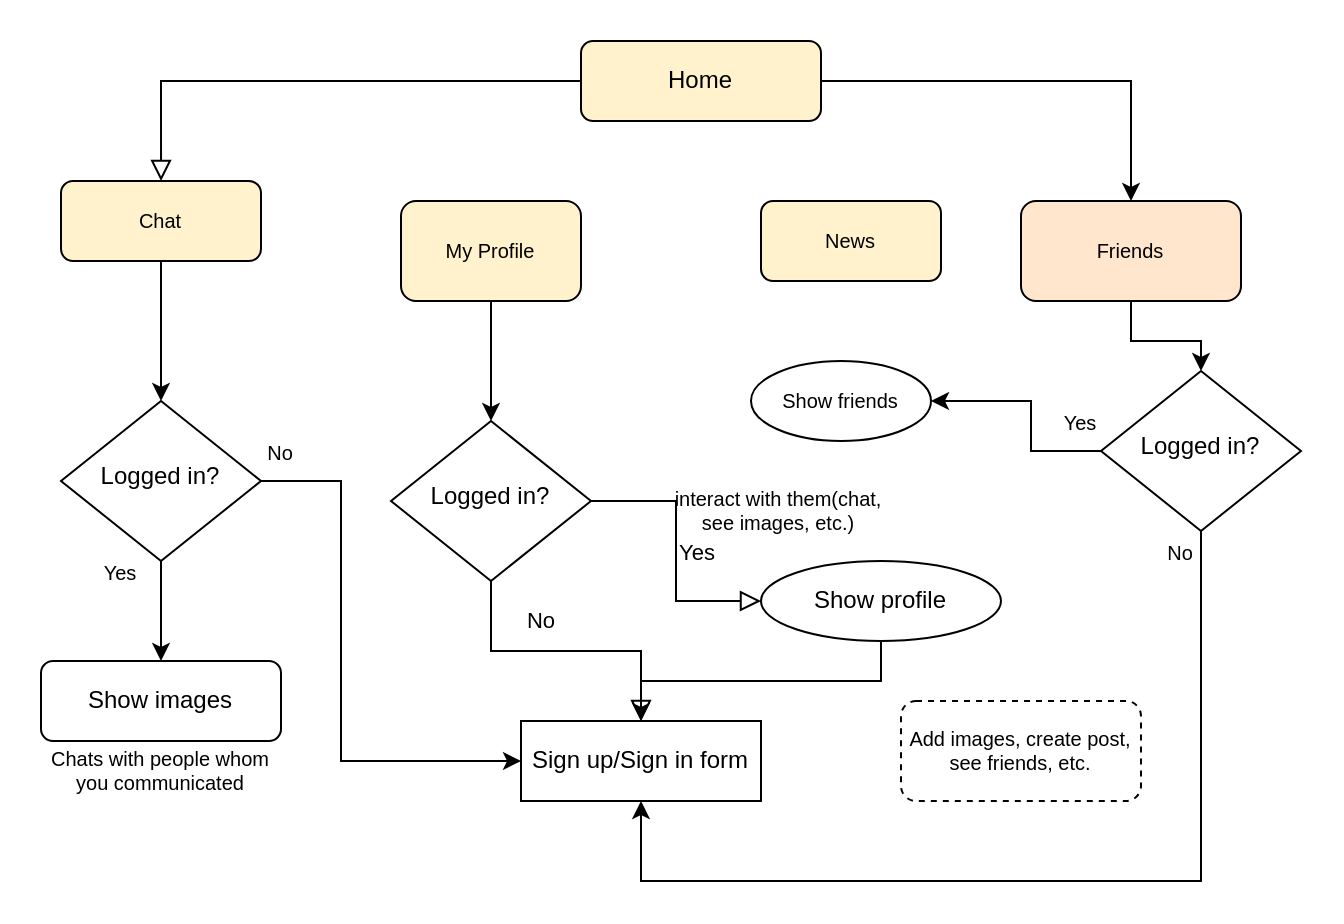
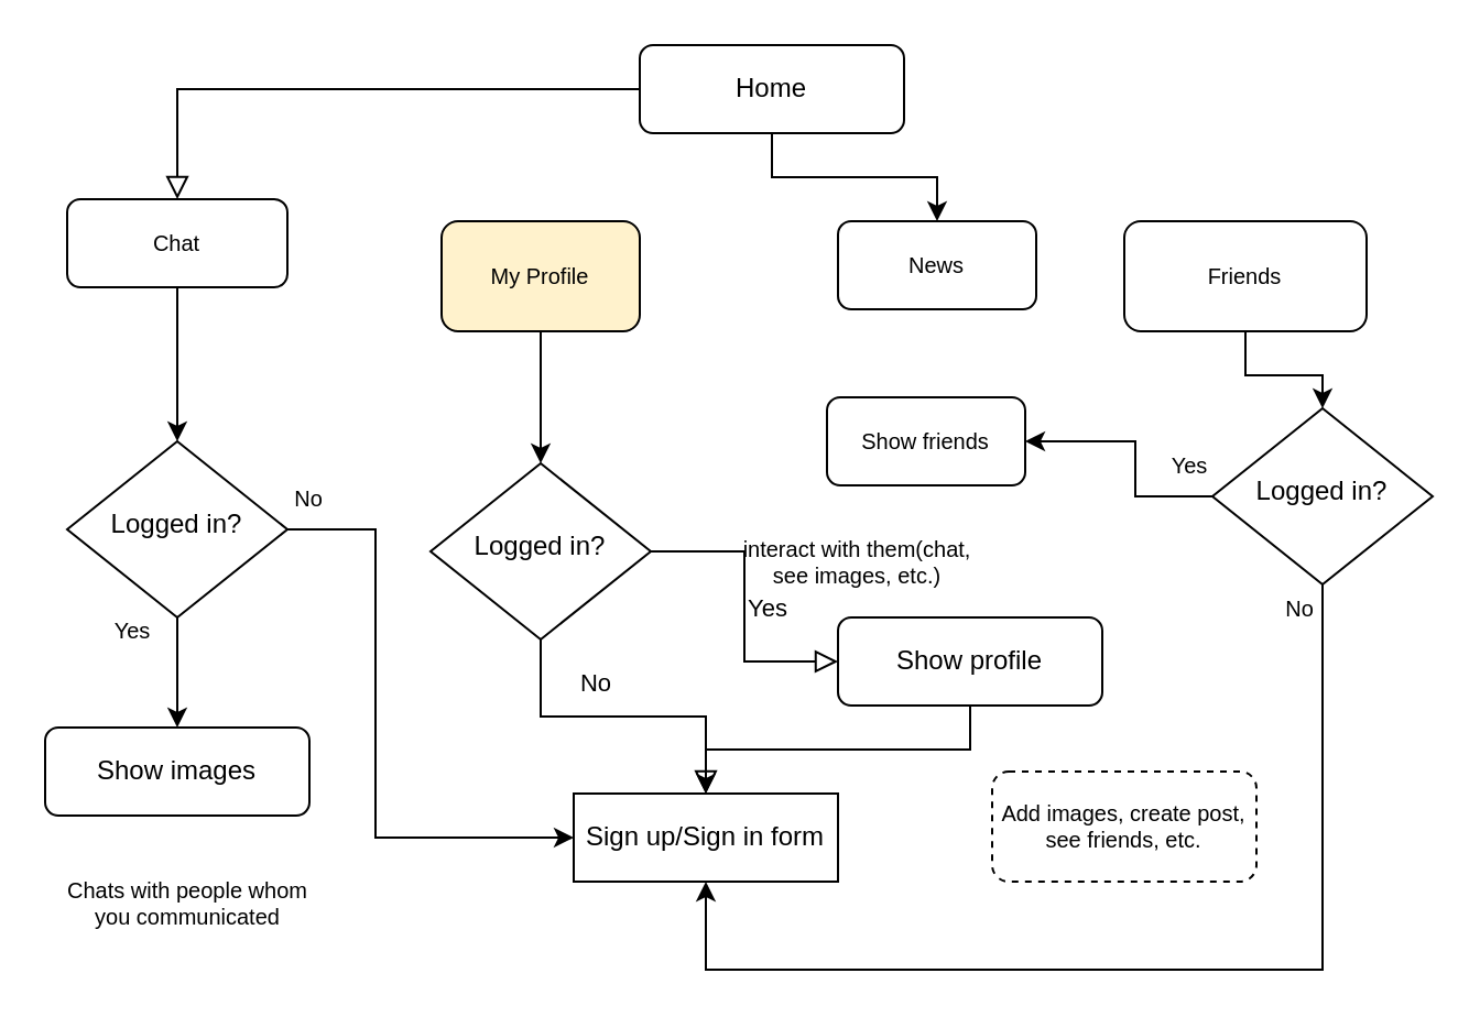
  <mxCell id="0" />
  <mxCell id="1" parent="0" />
- <mxCell id="3" style="edgeStyle=orthogonalEdgeStyle;rounded=0;orthogonalLoop=1;jettySize=auto;html=1;exitX=1;exitY=0.5;exitDx=0;exitDy=0;fontSize=10;" edge="1" parent="1" source="4" target="26"><mxGeometry relative="1" as="geometry"><mxPoint x="540" y="190" as="targetPoint" /></mxGeometry></mxCell>
- <mxCell id="4" value="Home" style="rounded=1;whiteSpace=wrap;html=1;fontSize=12;glass=0;strokeWidth=1;shadow=0;fillColor=#fff2cc;" parent="1" vertex="1"><mxGeometry x="290" y="20" width="120" height="40" as="geometry" /></mxCell>
+ <mxCell id="2" style="edgeStyle=orthogonalEdgeStyle;rounded=0;orthogonalLoop=1;jettySize=auto;html=1;entryX=0.5;entryY=0;entryDx=0;entryDy=0;fontSize=10;" edge="1" parent="1" source="4" target="22"><mxGeometry relative="1" as="geometry" /></mxCell>
+ <mxCell id="4" value="Home" style="rounded=1;whiteSpace=wrap;html=1;fontSize=12;glass=0;strokeWidth=1;shadow=0;" parent="1" vertex="1"><mxGeometry x="290" y="20" width="120" height="40" as="geometry" /></mxCell>
  <mxCell id="5" value="No" style="rounded=0;html=1;jettySize=auto;orthogonalLoop=1;fontSize=11;endArrow=block;endFill=0;endSize=8;strokeWidth=1;shadow=0;labelBackgroundColor=none;edgeStyle=orthogonalEdgeStyle;" parent="1" source="7" target="8" edge="1"><mxGeometry x="-0.172" y="15" relative="1" as="geometry"><mxPoint as="offset" /></mxGeometry></mxCell>
  <mxCell id="6" value="Yes" style="edgeStyle=orthogonalEdgeStyle;rounded=0;html=1;jettySize=auto;orthogonalLoop=1;fontSize=11;endArrow=block;endFill=0;endSize=8;strokeWidth=1;shadow=0;labelBackgroundColor=none;entryX=0;entryY=0.5;entryDx=0;entryDy=0;" parent="1" source="7" target="10" edge="1"><mxGeometry y="10" relative="1" as="geometry"><mxPoint as="offset" /><mxPoint x="270" y="360" as="targetPoint" /></mxGeometry></mxCell>
  <mxCell id="7" value="Logged in?" style="rhombus;whiteSpace=wrap;html=1;shadow=0;fontFamily=Helvetica;fontSize=12;align=center;strokeWidth=1;spacing=6;spacingTop=-4;" parent="1" vertex="1"><mxGeometry x="195" y="210" width="100" height="80" as="geometry" /></mxCell>
  <mxCell id="8" value="Sign up/Sign in form" style="whiteSpace=wrap;html=1;fontSize=12;glass=0;strokeWidth=1;shadow=0;rounded=0;" parent="1" vertex="1"><mxGeometry x="260" y="360" width="120" height="40" as="geometry" /></mxCell>
  <mxCell id="9" style="edgeStyle=orthogonalEdgeStyle;rounded=0;orthogonalLoop=1;jettySize=auto;html=1;fontSize=10;" edge="1" parent="1" source="10" target="8"><mxGeometry relative="1" as="geometry" /></mxCell>
- <mxCell id="10" value="Show profile" style="ellipse;whiteSpace=wrap;html=1;fontSize=12;glass=0;strokeWidth=1;shadow=0;" parent="1" vertex="1"><mxGeometry x="380" y="280" width="120" height="40" as="geometry" /></mxCell>
+ <mxCell id="10" value="Show profile" style="rounded=1;whiteSpace=wrap;html=1;fontSize=12;glass=0;strokeWidth=1;shadow=0;" parent="1" vertex="1"><mxGeometry x="380" y="280" width="120" height="40" as="geometry" /></mxCell>
  <mxCell id="11" value="" style="rounded=0;html=1;jettySize=auto;orthogonalLoop=1;fontSize=11;endArrow=block;endFill=0;endSize=8;strokeWidth=1;shadow=0;labelBackgroundColor=none;edgeStyle=orthogonalEdgeStyle;exitX=0;exitY=0.5;exitDx=0;exitDy=0;" edge="1" parent="1" source="4"><mxGeometry relative="1" as="geometry"><mxPoint x="360" y="60" as="sourcePoint" /><mxPoint x="80.029" y="90.023" as="targetPoint" /><Array as="points"><mxPoint x="80" y="40" /></Array></mxGeometry></mxCell>
  <mxCell id="12" style="edgeStyle=orthogonalEdgeStyle;rounded=0;orthogonalLoop=1;jettySize=auto;html=1;entryX=0;entryY=0.5;entryDx=0;entryDy=0;fontSize=14;exitX=1;exitY=0.5;exitDx=0;exitDy=0;" edge="1" parent="1" source="19" target="8"><mxGeometry relative="1" as="geometry"><mxPoint x="250" y="310" as="targetPoint" /><mxPoint x="140" y="240" as="sourcePoint" /><Array as="points"><mxPoint x="170" y="240" /><mxPoint x="170" y="380" /></Array></mxGeometry></mxCell>
  <mxCell id="13" value="Show images" style="rounded=1;whiteSpace=wrap;html=1;fontSize=12;glass=0;strokeWidth=1;shadow=0;" vertex="1" parent="1"><mxGeometry x="20" y="330" width="120" height="40" as="geometry" /></mxCell>
  <mxCell id="14" value="&lt;font style=&quot;font-size: 10px&quot;&gt;No&lt;/font&gt;" style="text;html=1;strokeColor=none;fillColor=none;align=center;verticalAlign=middle;whiteSpace=wrap;rounded=0;fontSize=14;" vertex="1" parent="1"><mxGeometry x="110" y="210" width="60" height="30" as="geometry" /></mxCell>
  <mxCell id="15" value="&lt;span style=&quot;font-size: 10px&quot;&gt;Yes&lt;/span&gt;" style="text;html=1;strokeColor=none;fillColor=none;align=center;verticalAlign=middle;whiteSpace=wrap;rounded=0;fontSize=14;" vertex="1" parent="1"><mxGeometry x="30" y="270" width="60" height="30" as="geometry" /></mxCell>
  <mxCell id="16" value="" style="edgeStyle=orthogonalEdgeStyle;rounded=0;orthogonalLoop=1;jettySize=auto;html=1;fontSize=10;" edge="1" parent="1" source="17" target="7"><mxGeometry relative="1" as="geometry" /></mxCell>
  <mxCell id="17" value="My Profile" style="rounded=1;whiteSpace=wrap;html=1;fontSize=10;fillColor=#fff2cc;" vertex="1" parent="1"><mxGeometry x="200" y="100" width="90" height="50" as="geometry" /></mxCell>
  <mxCell id="18" style="edgeStyle=orthogonalEdgeStyle;rounded=0;orthogonalLoop=1;jettySize=auto;html=1;entryX=0.5;entryY=0;entryDx=0;entryDy=0;fontSize=10;" edge="1" parent="1" source="19" target="13"><mxGeometry relative="1" as="geometry" /></mxCell>
  <mxCell id="19" value="Logged in?" style="rhombus;whiteSpace=wrap;html=1;shadow=0;fontFamily=Helvetica;fontSize=12;align=center;strokeWidth=1;spacing=6;spacingTop=-4;" vertex="1" parent="1"><mxGeometry x="30" y="200" width="100" height="80" as="geometry" /></mxCell>
  <mxCell id="20" style="edgeStyle=orthogonalEdgeStyle;rounded=0;orthogonalLoop=1;jettySize=auto;html=1;entryX=0.5;entryY=0;entryDx=0;entryDy=0;fontSize=10;" edge="1" parent="1" source="21" target="19"><mxGeometry relative="1" as="geometry" /></mxCell>
- <mxCell id="21" value="Chat" style="rounded=1;whiteSpace=wrap;html=1;fontSize=10;fillColor=#fff2cc;" vertex="1" parent="1"><mxGeometry x="30" y="90" width="100" height="40" as="geometry" /></mxCell>
- <mxCell id="22" value="News" style="rounded=1;whiteSpace=wrap;html=1;fontSize=10;fillColor=#fff2cc;" vertex="1" parent="1"><mxGeometry x="380" y="100" width="90" height="40" as="geometry" /></mxCell>
- <mxCell id="23" value="Chats with people whom you communicated" style="text;html=1;strokeColor=none;fillColor=none;align=center;verticalAlign=middle;whiteSpace=wrap;rounded=0;fontSize=10;" vertex="1" parent="1"><mxGeometry x="20" y="370" width="120" height="30" as="geometry" /></mxCell>
+ <mxCell id="21" value="Chat" style="rounded=1;whiteSpace=wrap;html=1;fontSize=10;" vertex="1" parent="1"><mxGeometry x="30" y="90" width="100" height="40" as="geometry" /></mxCell>
+ <mxCell id="22" value="News" style="rounded=1;whiteSpace=wrap;html=1;fontSize=10;" vertex="1" parent="1"><mxGeometry x="380" y="100" width="90" height="40" as="geometry" /></mxCell>
+ <mxCell id="23" value="Chats with people whom you communicated" style="text;html=1;strokeColor=none;fillColor=none;align=center;verticalAlign=middle;whiteSpace=wrap;rounded=0;fontSize=10;" vertex="1" parent="1"><mxGeometry x="25" y="395" width="120" height="30" as="geometry" /></mxCell>
  <mxCell id="24" value="Add images, create post, see friends, etc." style="rounded=1;whiteSpace=wrap;html=1;fontSize=10;dashed=1;" vertex="1" parent="1"><mxGeometry x="450" y="350" width="120" height="50" as="geometry" /></mxCell>
  <mxCell id="25" style="edgeStyle=orthogonalEdgeStyle;rounded=0;orthogonalLoop=1;jettySize=auto;html=1;entryX=0.5;entryY=0;entryDx=0;entryDy=0;fontSize=10;" edge="1" parent="1" source="26" target="29"><mxGeometry relative="1" as="geometry" /></mxCell>
- <mxCell id="26" value="Friends" style="rounded=1;whiteSpace=wrap;html=1;fontSize=10;fillColor=#ffe6cc;" vertex="1" parent="1"><mxGeometry x="510" y="100" width="110" height="50" as="geometry" /></mxCell>
+ <mxCell id="26" value="Friends" style="rounded=1;whiteSpace=wrap;html=1;fontSize=10;" vertex="1" parent="1"><mxGeometry x="510" y="100" width="110" height="50" as="geometry" /></mxCell>
  <mxCell id="27" style="edgeStyle=orthogonalEdgeStyle;rounded=0;orthogonalLoop=1;jettySize=auto;html=1;fontSize=10;entryX=0.5;entryY=1;entryDx=0;entryDy=0;" edge="1" parent="1" source="29" target="8"><mxGeometry relative="1" as="geometry"><mxPoint x="565" y="440" as="targetPoint" /><Array as="points"><mxPoint x="600" y="440" /><mxPoint x="320" y="440" /></Array></mxGeometry></mxCell>
  <mxCell id="28" style="edgeStyle=orthogonalEdgeStyle;rounded=0;orthogonalLoop=1;jettySize=auto;html=1;fontSize=10;entryX=1;entryY=0.5;entryDx=0;entryDy=0;" edge="1" parent="1" source="29" target="30"><mxGeometry relative="1" as="geometry"><mxPoint x="480" y="210" as="targetPoint" /><Array as="points"><mxPoint x="515" y="225" /><mxPoint x="515" y="200" /></Array></mxGeometry></mxCell>
  <mxCell id="29" value="Logged in?" style="rhombus;whiteSpace=wrap;html=1;shadow=0;fontFamily=Helvetica;fontSize=12;align=center;strokeWidth=1;spacing=6;spacingTop=-4;" vertex="1" parent="1"><mxGeometry x="550" y="185" width="100" height="80" as="geometry" /></mxCell>
- <mxCell id="30" value="Show friends" style="ellipse;whiteSpace=wrap;html=1;fontSize=10;" vertex="1" parent="1"><mxGeometry x="375" y="180" width="90" height="40" as="geometry" /></mxCell>
+ <mxCell id="30" value="Show friends" style="rounded=1;whiteSpace=wrap;html=1;fontSize=10;" vertex="1" parent="1"><mxGeometry x="375" y="180" width="90" height="40" as="geometry" /></mxCell>
  <mxCell id="31" value="&lt;font style=&quot;font-size: 10px&quot;&gt;No&lt;/font&gt;" style="text;html=1;strokeColor=none;fillColor=none;align=center;verticalAlign=middle;whiteSpace=wrap;rounded=0;fontSize=14;" vertex="1" parent="1"><mxGeometry x="560" y="260" width="60" height="30" as="geometry" /></mxCell>
  <mxCell id="32" value="&lt;span style=&quot;font-size: 10px&quot;&gt;Yes&lt;/span&gt;" style="text;html=1;strokeColor=none;fillColor=none;align=center;verticalAlign=middle;whiteSpace=wrap;rounded=0;fontSize=14;" vertex="1" parent="1"><mxGeometry x="510" y="195" width="60" height="30" as="geometry" /></mxCell>
  <mxCell id="33" value="interact with them(chat, see images, etc.)" style="text;html=1;strokeColor=none;fillColor=none;align=center;verticalAlign=middle;whiteSpace=wrap;rounded=0;fontSize=10;" vertex="1" parent="1"><mxGeometry x="329" y="240" width="120" height="30" as="geometry" /></mxCell>
